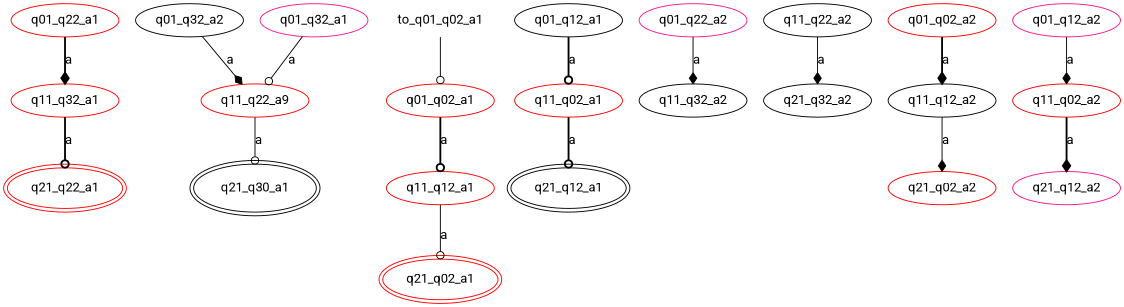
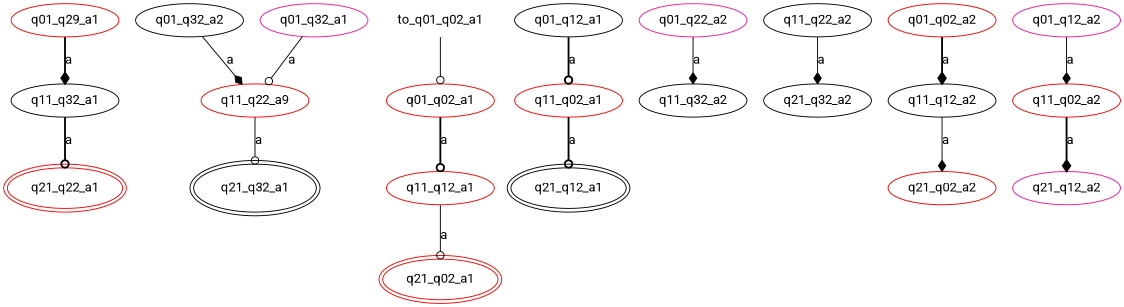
  digraph {
    fontname=Roboto
    node [color=red fontname=Roboto]
    edge [arrowhead=odot fontname=Roboto style=solid]
    q21_q22_a1 [peripheries=2]
-   q21_q32_a1 [color=black peripheries=2 label=q21_q30_a1]
+   q21_q32_a1 [color=black peripheries=2]
    q21_q02_a1 [peripheries=2]
    q21_q12_a1 [color=black peripheries=2]
    to_q01_q02_a1 [shape=none]
    q01_q02_a1
    q11_q12_a1
    q11_q32_a2 [color=black]
-   q11_q32_a1
+   q11_q32_a1 [color=black]
    q11_q22_a2 [color=black]
    q21_q32_a2 [color=black]
    n12 [label=q11_q22_a9]
    q11_q12_a2 [color=black]
    q21_q02_a2
    q21_q12_a2 [color=deeppink]
    q11_q02_a2
    q11_q02_a1
    q01_q32_a2 [color=black]
    q01_q32_a1 [color=deeppink]
    q01_q22_a2 [color=deeppink]
-   q01_q22_a1
+   q01_q22_a1 [label=q01_q29_a1]
    q01_q12_a2 [color=deeppink]
    q01_q12_a1 [color=black]
    q01_q02_a2
    to_q01_q02_a1 -> q01_q02_a1
    q01_q02_a1 -> q11_q12_a1 [label=a style=bold]
    q11_q12_a1 -> q21_q02_a1 [label=a]
    q11_q32_a1 -> q21_q22_a1 [label=a style=bold]
    q11_q22_a2 -> q21_q32_a2 [arrowhead=diamond label=a]
    n12 -> q21_q32_a1 [label=a]
    q11_q12_a2 -> q21_q02_a2 [arrowhead=diamond label=a]
    q11_q02_a2 -> q21_q12_a2 [arrowhead=diamond label=a style=bold]
    q11_q02_a1 -> q21_q12_a1 [label=a style=bold]
    q01_q32_a2 -> n12 [arrowhead=diamond label=a]
    q01_q32_a1 -> n12 [label=a]
    q01_q22_a2 -> q11_q32_a2 [arrowhead=diamond label=a]
    q01_q22_a1 -> q11_q32_a1 [arrowhead=diamond label=a style=bold]
    q01_q12_a2 -> q11_q02_a2 [arrowhead=diamond label=a]
    q01_q12_a1 -> q11_q02_a1 [label=a style=bold]
    q01_q02_a2 -> q11_q12_a2 [arrowhead=diamond label=a style=bold]
  }
